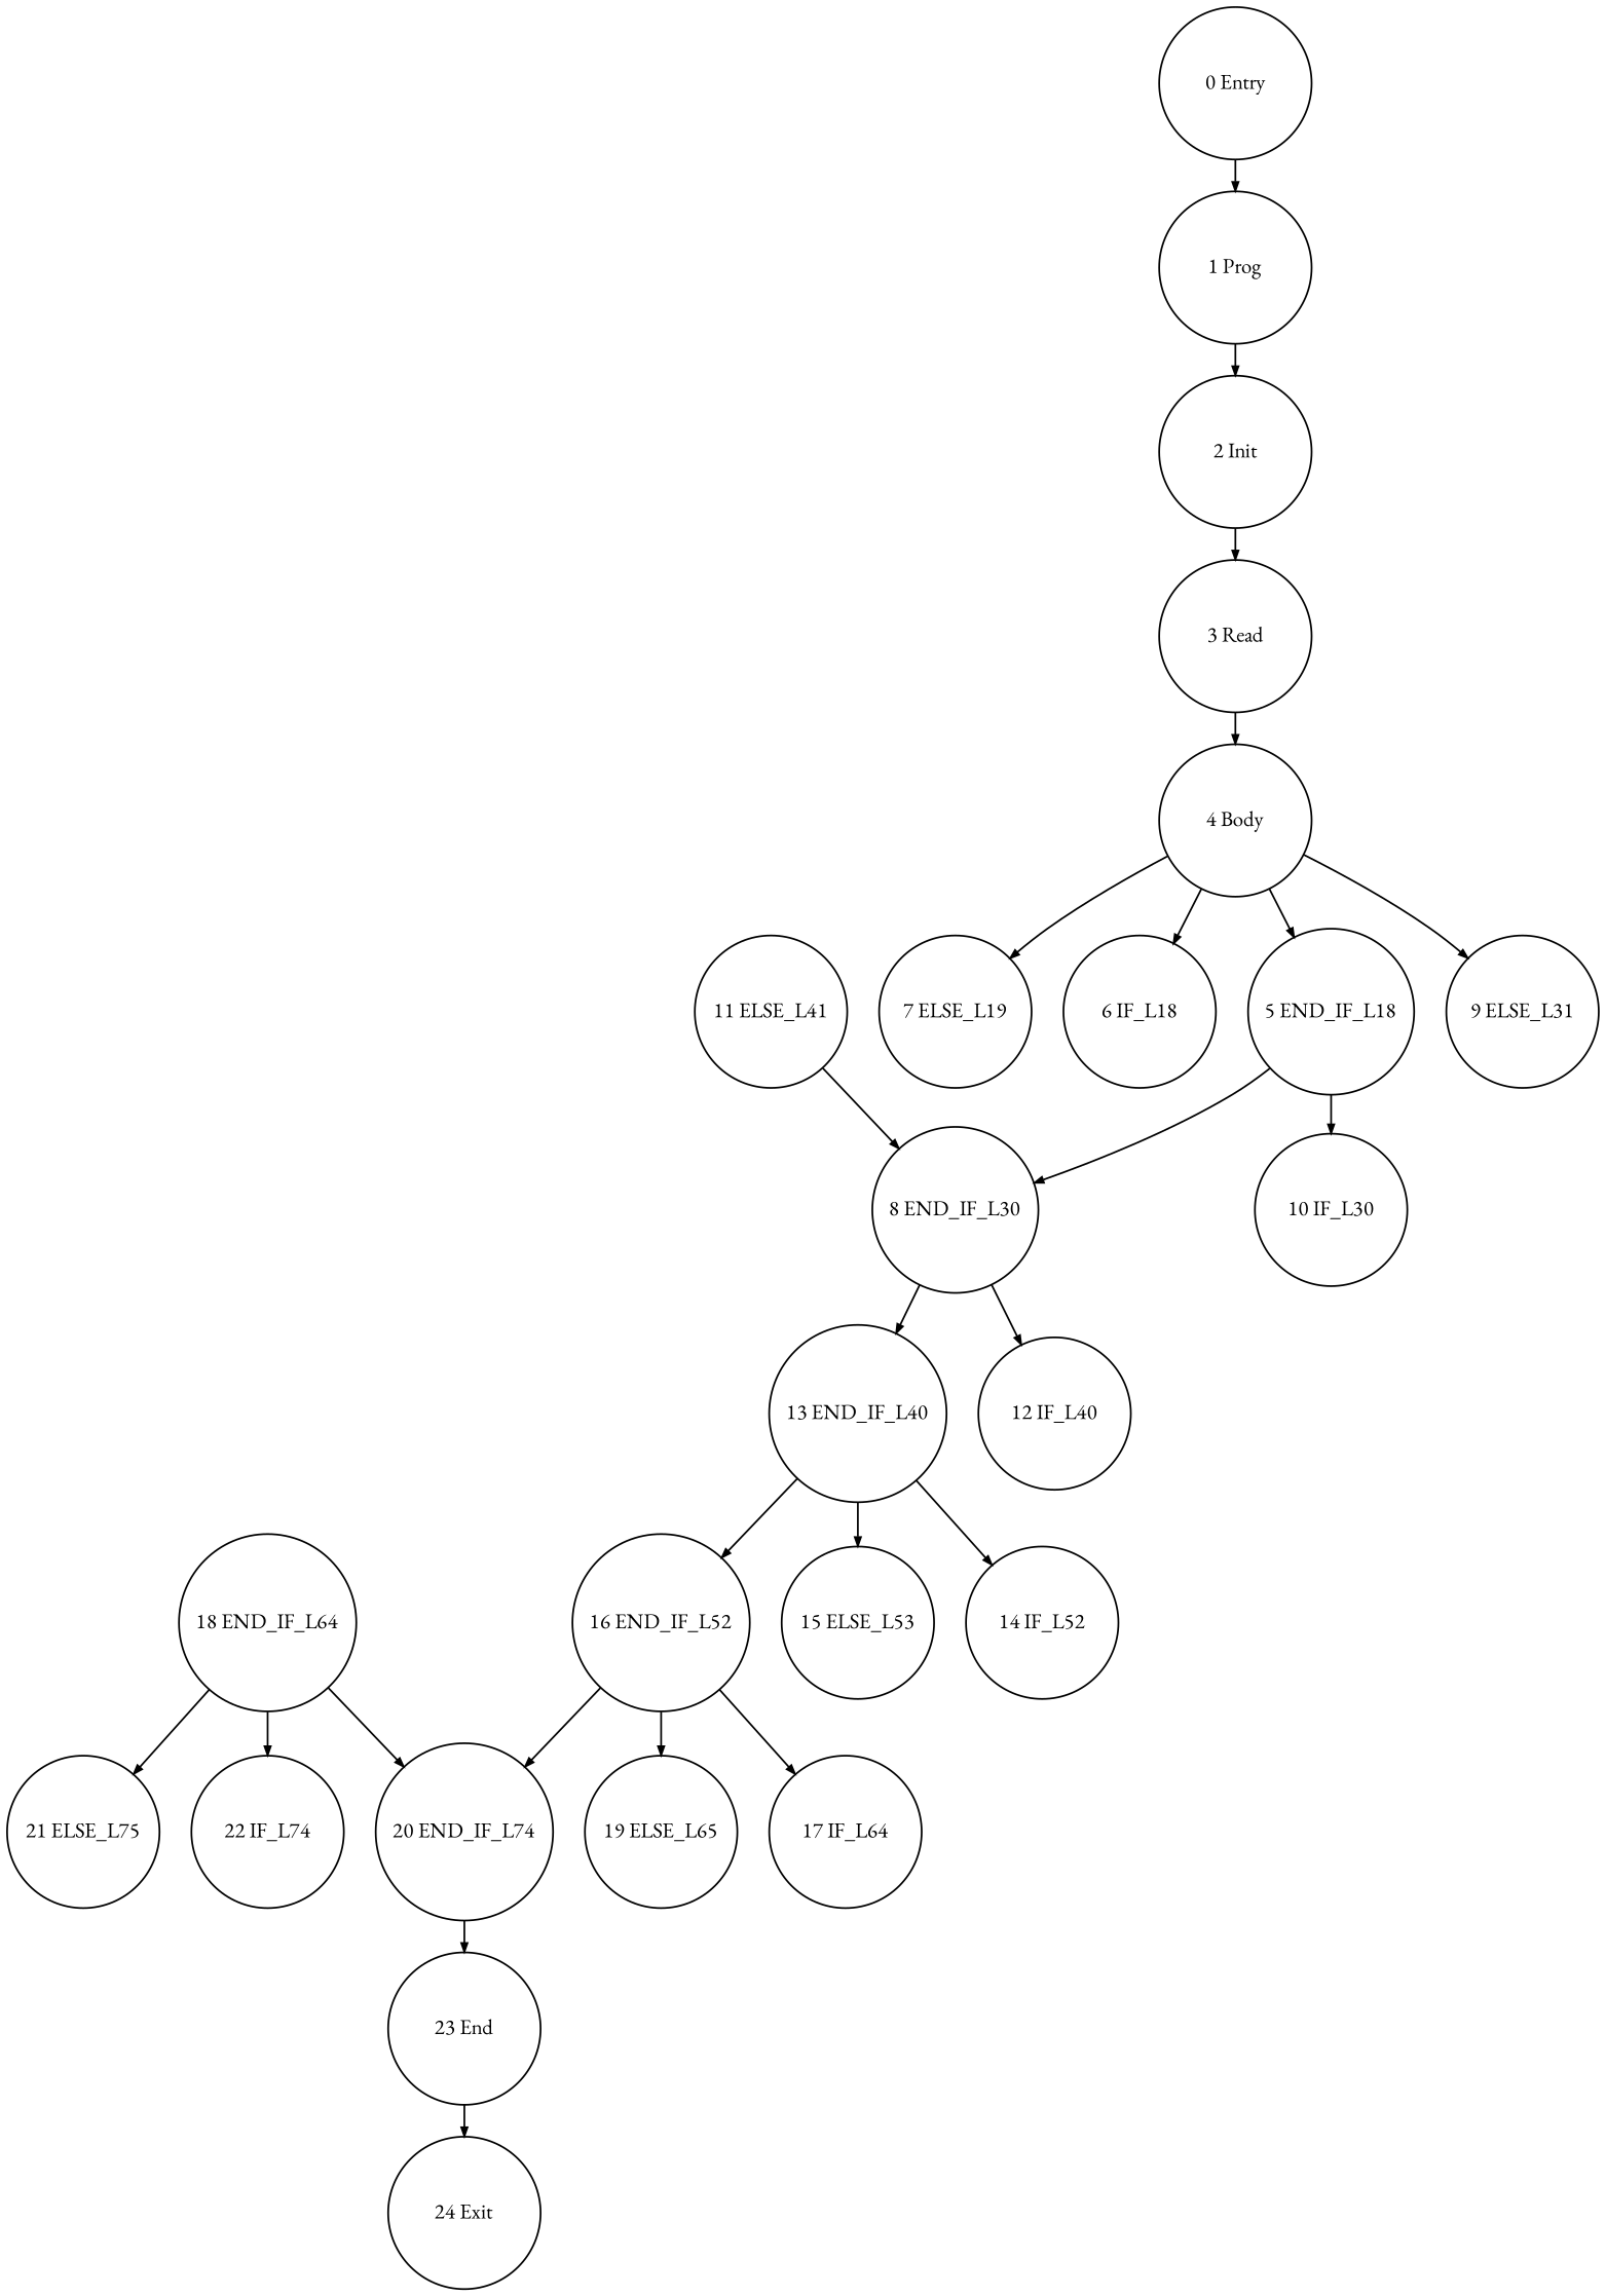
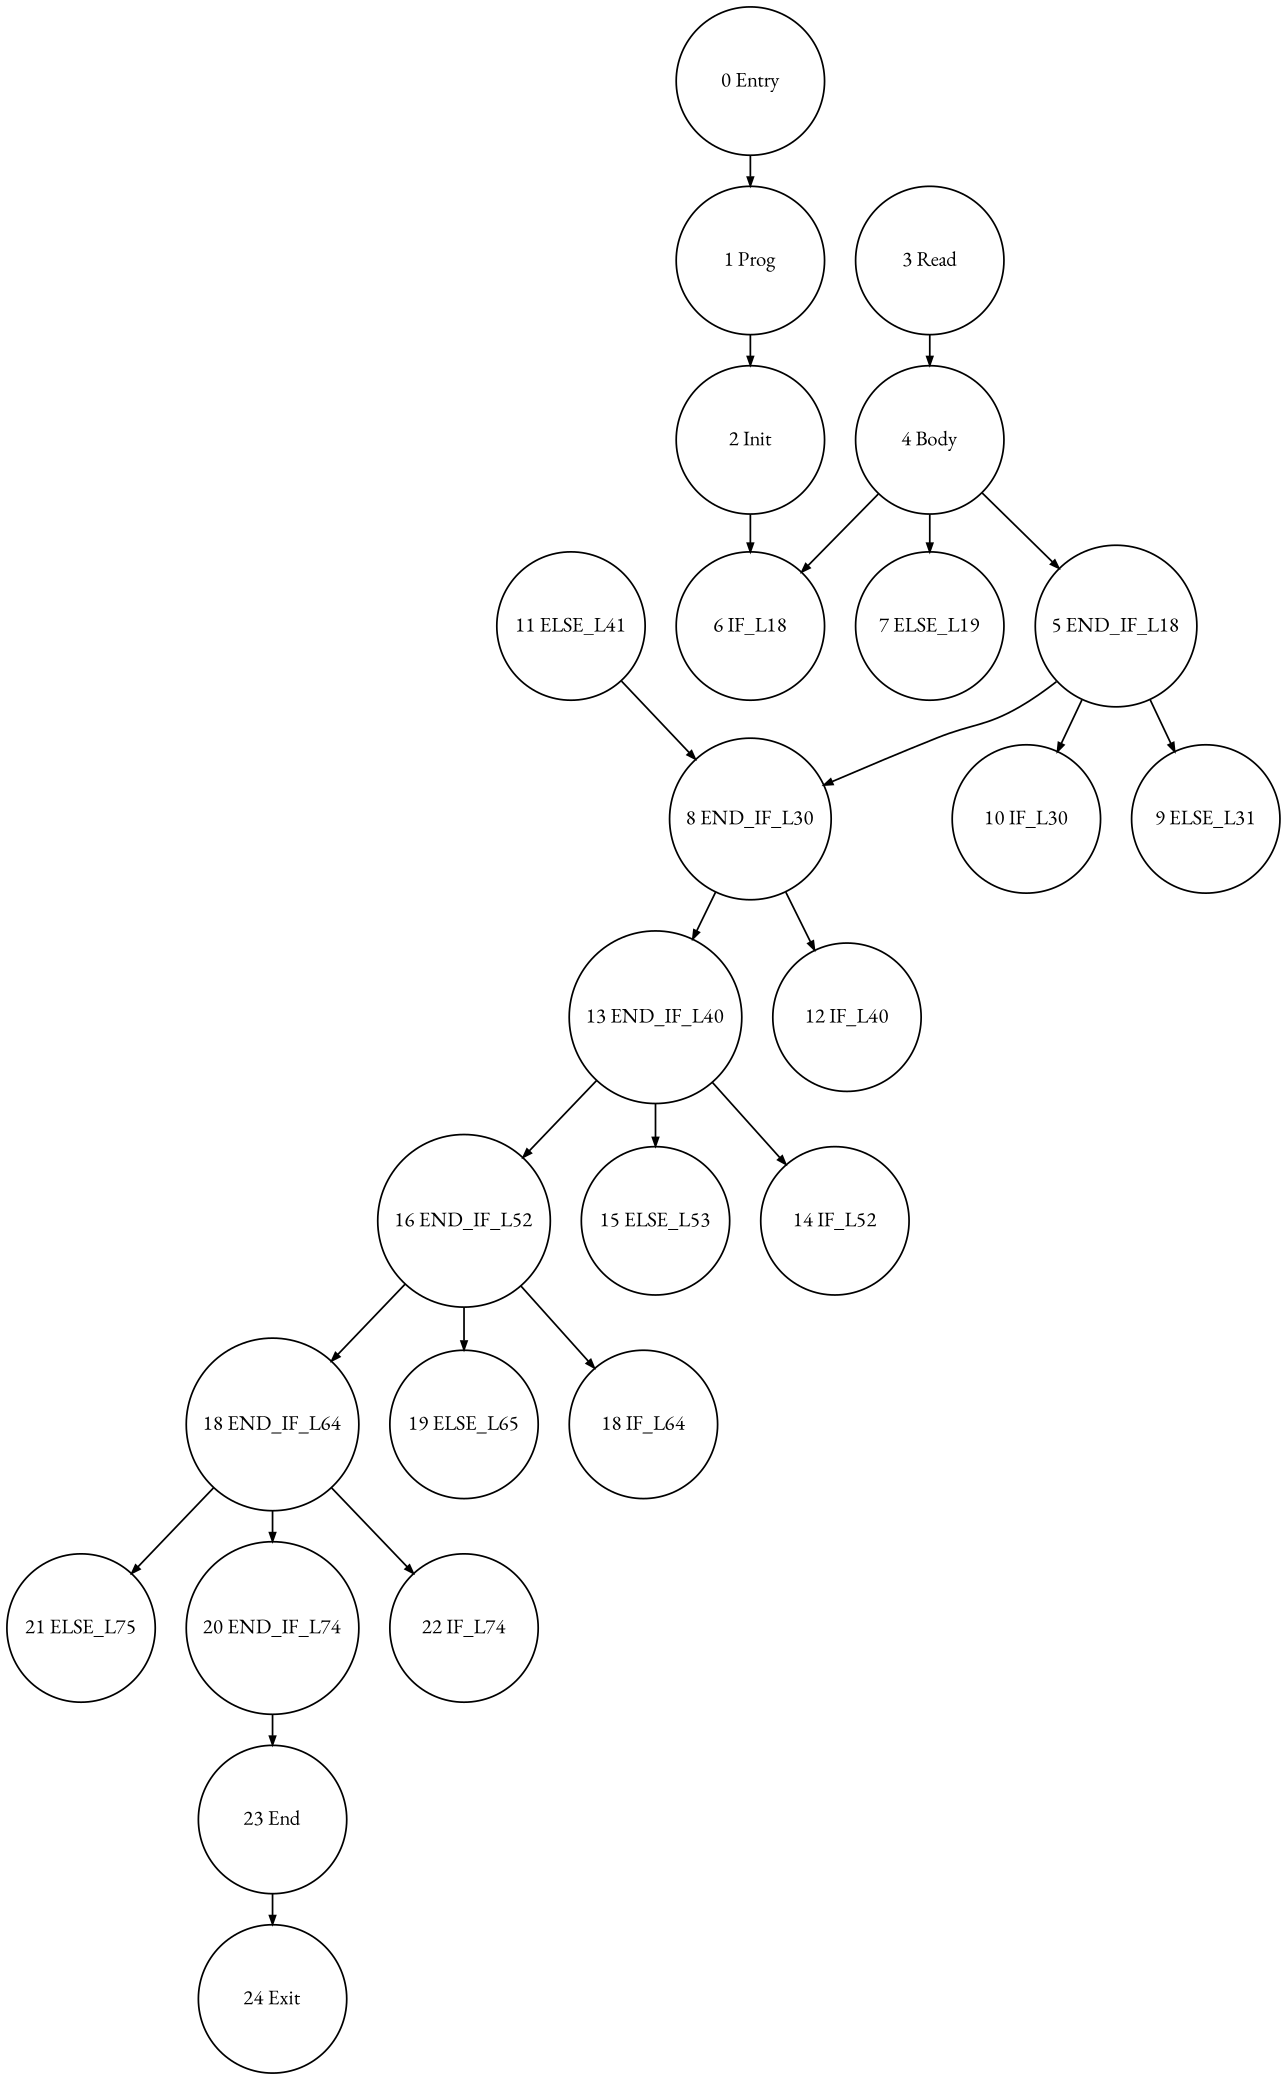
  digraph {
    fontname="EB Garamond"
    ranksep=.25
    node [fontname="EB Garamond" fontsize=12 shape=circle]
    edge [arrowsize=.5 fontname="EB Garamond"]
    "18 END_IF_L64" [height=1.2]
    "21 ELSE_L75" [height=1.2]
    "20 END_IF_L74" [height=1.2]
    "22 IF_L74" [height=1.2]
    "23 End" [height=1.2]
    "8 END_IF_L30" [height=1.2]
    "13 END_IF_L40" [height=1.2]
    "12 IF_L40" [height=1.2]
    "11 ELSE_L41" [height=1.2]
    "16 END_IF_L52" [height=1.2]
    "15 ELSE_L53" [height=1.2]
    "14 IF_L52" [height=1.2]
    "19 ELSE_L65" [height=1.2]
-   "17 IF_L64" [height=1.2]
+   "17 IF_L64" [height=1.2 label="18 IF_L64"]
    "1 Prog" [height=1.2]
    "2 Init" [height=1.2]
    "3 Read" [height=1.2]
    "24 Exit" [height=1.2]
    "0 Entry" [height=1.2]
    "4 Body" [height=1.2]
    "7 ELSE_L19" [height=1.2]
    "6 IF_L18" [height=1.2]
    "5 END_IF_L18" [height=1.2]
    "10 IF_L30" [height=1.2]
    "9 ELSE_L31" [height=1.2]
    "18 END_IF_L64" -> "21 ELSE_L75"
    "18 END_IF_L64" -> "20 END_IF_L74"
    "18 END_IF_L64" -> "22 IF_L74"
    "20 END_IF_L74" -> "23 End"
    "23 End" -> "24 Exit"
    "8 END_IF_L30" -> "13 END_IF_L40"
    "8 END_IF_L30" -> "12 IF_L40"
    "13 END_IF_L40" -> "16 END_IF_L52"
    "13 END_IF_L40" -> "15 ELSE_L53"
    "13 END_IF_L40" -> "14 IF_L52"
    "11 ELSE_L41" -> "8 END_IF_L30"
-   "16 END_IF_L52" -> "20 END_IF_L74"
+   "16 END_IF_L52" -> "18 END_IF_L64"
    "16 END_IF_L52" -> "19 ELSE_L65"
    "16 END_IF_L52" -> "17 IF_L64"
    "1 Prog" -> "2 Init"
-   "2 Init" -> "3 Read"
+   "2 Init" -> "6 IF_L18"
    "3 Read" -> "4 Body"
    "0 Entry" -> "1 Prog"
    "4 Body" -> "7 ELSE_L19"
    "4 Body" -> "6 IF_L18"
    "4 Body" -> "5 END_IF_L18"
    "5 END_IF_L18" -> "8 END_IF_L30"
    "5 END_IF_L18" -> "10 IF_L30"
-   "4 Body" -> "9 ELSE_L31"
+   "5 END_IF_L18" -> "9 ELSE_L31"
  }
